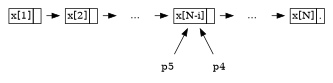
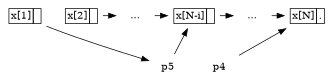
  digraph {
    node [shape=plaintext]
    n1 [label=<<table BORDER="0" CELLBORDER="1" CELLSPACING="0">         <tr><td port="car">x[1]</td><td port="cdr"> </td></tr></table>>]
    n2 [label=<<table BORDER="0" CELLBORDER="1" CELLSPACING="0">         <tr><td port="car">x[2]</td><td port="cdr"> </td></tr></table>>]
    n3 [label="..."]
    n4 [label=<<table BORDER="0" CELLBORDER="1" CELLSPACING="0">        <tr><td port="car">x[N-i]</td><td port="cdr"> </td></tr></table>>]
    n5 [label="..."]
    n6 [label=<<table BORDER="0" CELLBORDER="1" CELLSPACING="0">        <tr><td port="car">x[N]</td><td port="cdr">.</td></tr></table>>]
    n7 [label=p5]
    n8 [label=p4]
    subgraph sub_1 {
      rank=same
      n1
      n2
      n3
      n4
      n5
      n6
    }
    subgraph sub_2 {
      rank=same
      n7
      n8
    }
-   n1 -> n2
+   n1 -> n7
    n2 -> n3
    n3 -> n4
    n4 -> n5
    n5 -> n6
    n7 -> n4
    n7 -> n8 [style=invis]
-   n8 -> n4
+   n8 -> n6
  }
